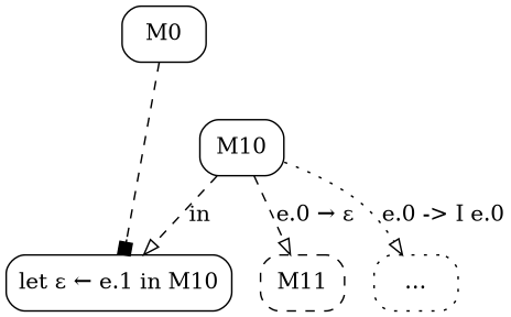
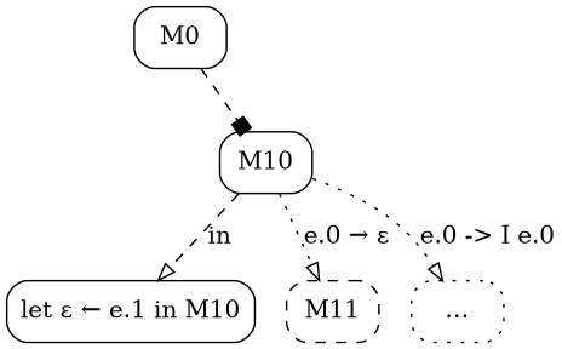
  digraph {
    node [shape=box style=rounded]
    edge [arrowhead=onormal style=dashed]
    n1 [label="let ε ← e.1 in M10"]
    M0
    M10
    M11 [style="rounded,dashed"]
    n5 [label="…" style="rounded,dotted"]
-   M0 -> n1 [arrowhead=box]
+   M0 -> M10 [arrowhead=box]
    M10 -> n1 [label=in]
-   M10 -> M11 [label="e.0 → ε"]
+   M10 -> M11 [label="e.0 → ε" style=dotted]
    M10 -> n5 [label="e.0 -> I e.0" style=dotted]
  }
